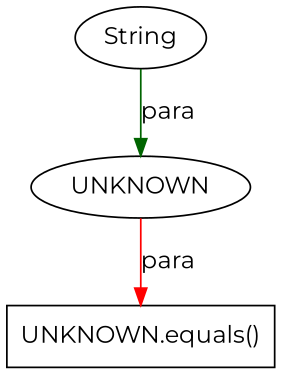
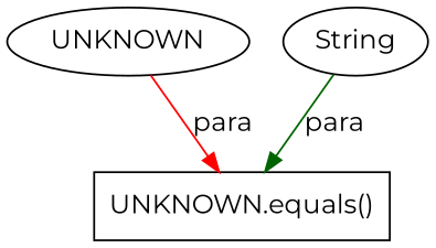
  digraph {
    fontname=Montserrat
    node [fontname=Montserrat shape=ellipse]
    edge [fontname=Montserrat]
    n1 [label="UNKNOWN.equals()" shape=box]
    n2 [label=UNKNOWN]
    n3 [label=String]
    n2 -> n1 [color=red label=para]
-   n3 -> n2 [color=darkgreen label=para]
+   n3 -> n1 [color=darkgreen label=para]
  }
